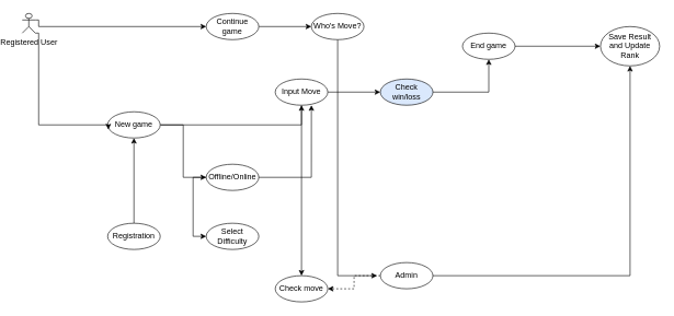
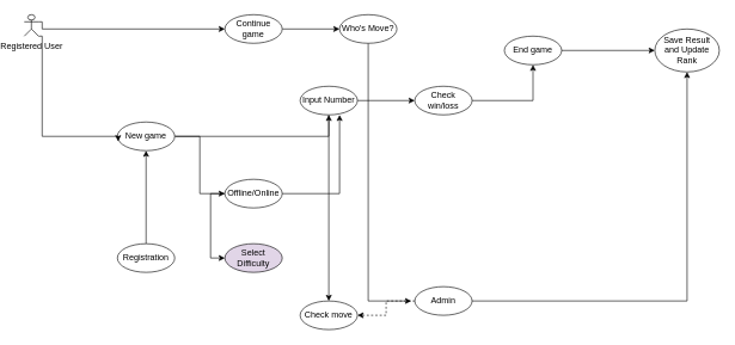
  <mxCell id="0" />
  <mxCell id="1" parent="0" />
  <mxCell id="2" style="edgeStyle=orthogonalEdgeStyle;rounded=0;orthogonalLoop=1;jettySize=auto;html=1;exitX=1;exitY=0.333;exitDx=0;exitDy=0;exitPerimeter=0;entryX=0;entryY=0.5;entryDx=0;entryDy=0;" edge="1" parent="1" source="3" target="12"><mxGeometry relative="1" as="geometry"><Array as="points"><mxPoint x="45" y="40" /></Array></mxGeometry></mxCell>
  <mxCell id="3" value="Registered User&lt;div&gt;&lt;br&gt;&lt;/div&gt;" style="shape=umlActor;verticalLabelPosition=bottom;verticalAlign=top;html=1;outlineConnect=0;" vertex="1" parent="1"><mxGeometry x="20" y="20" width="20" height="30" as="geometry" /></mxCell>
  <mxCell id="4" style="edgeStyle=orthogonalEdgeStyle;rounded=0;orthogonalLoop=1;jettySize=auto;html=1;exitX=0.5;exitY=0;exitDx=0;exitDy=0;entryX=0.5;entryY=1;entryDx=0;entryDy=0;" edge="1" parent="1" source="5" target="8"><mxGeometry relative="1" as="geometry" /></mxCell>
  <mxCell id="5" value="Registration" style="ellipse;whiteSpace=wrap;html=1;" vertex="1" parent="1"><mxGeometry x="150" y="340" width="80" height="40" as="geometry" /></mxCell>
  <mxCell id="6" style="edgeStyle=orthogonalEdgeStyle;rounded=0;orthogonalLoop=1;jettySize=auto;html=1;exitX=1;exitY=0.5;exitDx=0;exitDy=0;entryX=0;entryY=0.5;entryDx=0;entryDy=0;" edge="1" parent="1" source="8" target="10"><mxGeometry relative="1" as="geometry" /></mxCell>
  <mxCell id="7" value="" style="edgeStyle=orthogonalEdgeStyle;rounded=0;orthogonalLoop=1;jettySize=auto;html=1;" edge="1" parent="1" source="8" target="17"><mxGeometry relative="1" as="geometry" /></mxCell>
  <mxCell id="8" value="New game" style="ellipse;whiteSpace=wrap;html=1;" vertex="1" parent="1"><mxGeometry x="150" y="170" width="80" height="40" as="geometry" /></mxCell>
  <mxCell id="9" style="edgeStyle=orthogonalEdgeStyle;rounded=0;orthogonalLoop=1;jettySize=auto;html=1;exitX=0;exitY=0.5;exitDx=0;exitDy=0;entryX=0;entryY=0.5;entryDx=0;entryDy=0;" edge="1" parent="1" source="10" target="13"><mxGeometry relative="1" as="geometry" /></mxCell>
  <mxCell id="10" value="Offline/Online" style="ellipse;whiteSpace=wrap;html=1;" vertex="1" parent="1"><mxGeometry x="300" y="250" width="80" height="40" as="geometry" /></mxCell>
  <mxCell id="11" value="" style="edgeStyle=orthogonalEdgeStyle;rounded=0;orthogonalLoop=1;jettySize=auto;html=1;" edge="1" parent="1" source="12" target="28"><mxGeometry relative="1" as="geometry" /></mxCell>
  <mxCell id="12" value="Continue game" style="ellipse;whiteSpace=wrap;html=1;" vertex="1" parent="1"><mxGeometry x="300" y="20" width="80" height="40" as="geometry" /></mxCell>
- <mxCell id="13" value="Select Difficulty" style="ellipse;whiteSpace=wrap;html=1;" vertex="1" parent="1"><mxGeometry x="300" y="340" width="80" height="40" as="geometry" /></mxCell>
+ <mxCell id="13" value="Select Difficulty" style="ellipse;whiteSpace=wrap;html=1;fillColor=#e1d5e7;" vertex="1" parent="1"><mxGeometry x="300" y="340" width="80" height="40" as="geometry" /></mxCell>
  <mxCell id="14" style="edgeStyle=orthogonalEdgeStyle;rounded=0;orthogonalLoop=1;jettySize=auto;html=1;exitX=1;exitY=1;exitDx=0;exitDy=0;exitPerimeter=0;entryX=0.013;entryY=0.675;entryDx=0;entryDy=0;entryPerimeter=0;" edge="1" parent="1" source="3" target="8"><mxGeometry relative="1" as="geometry"><Array as="points"><mxPoint x="45" y="190" /><mxPoint x="151" y="190" /></Array></mxGeometry></mxCell>
  <mxCell id="15" value="" style="edgeStyle=orthogonalEdgeStyle;rounded=0;orthogonalLoop=1;jettySize=auto;html=1;" edge="1" parent="1" source="17" target="19"><mxGeometry relative="1" as="geometry" /></mxCell>
  <mxCell id="16" style="edgeStyle=orthogonalEdgeStyle;rounded=0;orthogonalLoop=1;jettySize=auto;html=1;exitX=0.5;exitY=1;exitDx=0;exitDy=0;entryX=0.5;entryY=0;entryDx=0;entryDy=0;" edge="1" parent="1" source="17" target="25"><mxGeometry relative="1" as="geometry" /></mxCell>
- <mxCell id="17" value="Input Move" style="ellipse;whiteSpace=wrap;html=1;" vertex="1" parent="1"><mxGeometry x="405" y="120" width="80" height="40" as="geometry" /></mxCell>
+ <mxCell id="17" value="Input Number" style="ellipse;whiteSpace=wrap;html=1;" vertex="1" parent="1"><mxGeometry x="405" y="120" width="80" height="40" as="geometry" /></mxCell>
  <mxCell id="18" value="" style="edgeStyle=orthogonalEdgeStyle;rounded=0;orthogonalLoop=1;jettySize=auto;html=1;" edge="1" parent="1" source="19" target="24"><mxGeometry relative="1" as="geometry" /></mxCell>
- <mxCell id="19" value="Check win/loss" style="ellipse;whiteSpace=wrap;html=1;fillColor=#dae8fc;" vertex="1" parent="1"><mxGeometry x="565" y="120" width="80" height="40" as="geometry" /></mxCell>
+ <mxCell id="19" value="Check win/loss" style="ellipse;whiteSpace=wrap;html=1;" vertex="1" parent="1"><mxGeometry x="565" y="120" width="80" height="40" as="geometry" /></mxCell>
  <mxCell id="20" value="" style="edgeStyle=orthogonalEdgeStyle;rounded=0;orthogonalLoop=1;jettySize=auto;html=1;dashed=1;" edge="1" parent="1" source="22" target="25"><mxGeometry relative="1" as="geometry" /></mxCell>
  <mxCell id="21" style="edgeStyle=orthogonalEdgeStyle;rounded=0;orthogonalLoop=1;jettySize=auto;html=1;exitX=1;exitY=0.5;exitDx=0;exitDy=0;entryX=0.5;entryY=1;entryDx=0;entryDy=0;" edge="1" parent="1" source="22" target="26"><mxGeometry relative="1" as="geometry" /></mxCell>
  <mxCell id="22" value="Admin" style="ellipse;whiteSpace=wrap;html=1;" vertex="1" parent="1"><mxGeometry x="565" y="400" width="80" height="40" as="geometry" /></mxCell>
  <mxCell id="23" value="" style="edgeStyle=orthogonalEdgeStyle;rounded=0;orthogonalLoop=1;jettySize=auto;html=1;" edge="1" parent="1" source="24" target="26"><mxGeometry relative="1" as="geometry" /></mxCell>
  <mxCell id="24" value="End game" style="ellipse;whiteSpace=wrap;html=1;" vertex="1" parent="1"><mxGeometry x="690" y="50" width="80" height="40" as="geometry" /></mxCell>
  <mxCell id="25" value="Check move" style="ellipse;whiteSpace=wrap;html=1;" vertex="1" parent="1"><mxGeometry x="405" y="420" width="80" height="40" as="geometry" /></mxCell>
  <mxCell id="26" value="Save Result and Update Rank" style="ellipse;whiteSpace=wrap;html=1;" vertex="1" parent="1"><mxGeometry x="900" y="40" width="90" height="60" as="geometry" /></mxCell>
  <mxCell id="27" style="edgeStyle=orthogonalEdgeStyle;rounded=0;orthogonalLoop=1;jettySize=auto;html=1;exitX=0.5;exitY=1;exitDx=0;exitDy=0;" edge="1" parent="1" source="28"><mxGeometry relative="1" as="geometry"><mxPoint x="560" y="420" as="targetPoint" /><Array as="points"><mxPoint x="500" y="420" /></Array></mxGeometry></mxCell>
  <mxCell id="28" value="Who's Move?" style="ellipse;whiteSpace=wrap;html=1;" vertex="1" parent="1"><mxGeometry x="460" y="20" width="80" height="40" as="geometry" /></mxCell>
  <mxCell id="29" style="edgeStyle=orthogonalEdgeStyle;rounded=0;orthogonalLoop=1;jettySize=auto;html=1;exitX=1;exitY=0.5;exitDx=0;exitDy=0;entryX=0.688;entryY=1;entryDx=0;entryDy=0;entryPerimeter=0;" edge="1" parent="1" source="10" target="17"><mxGeometry relative="1" as="geometry" /></mxCell>
